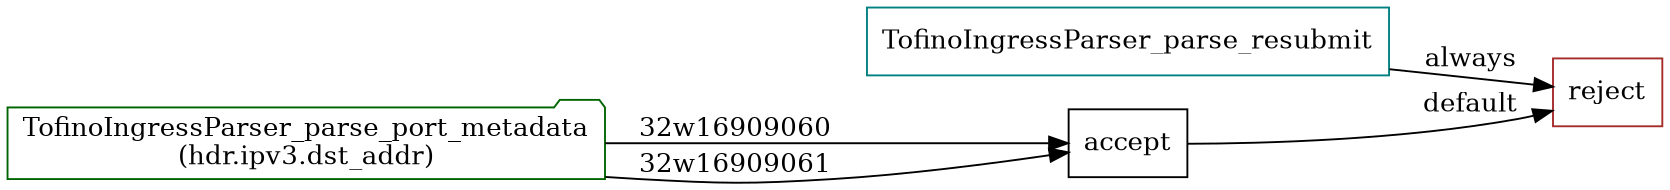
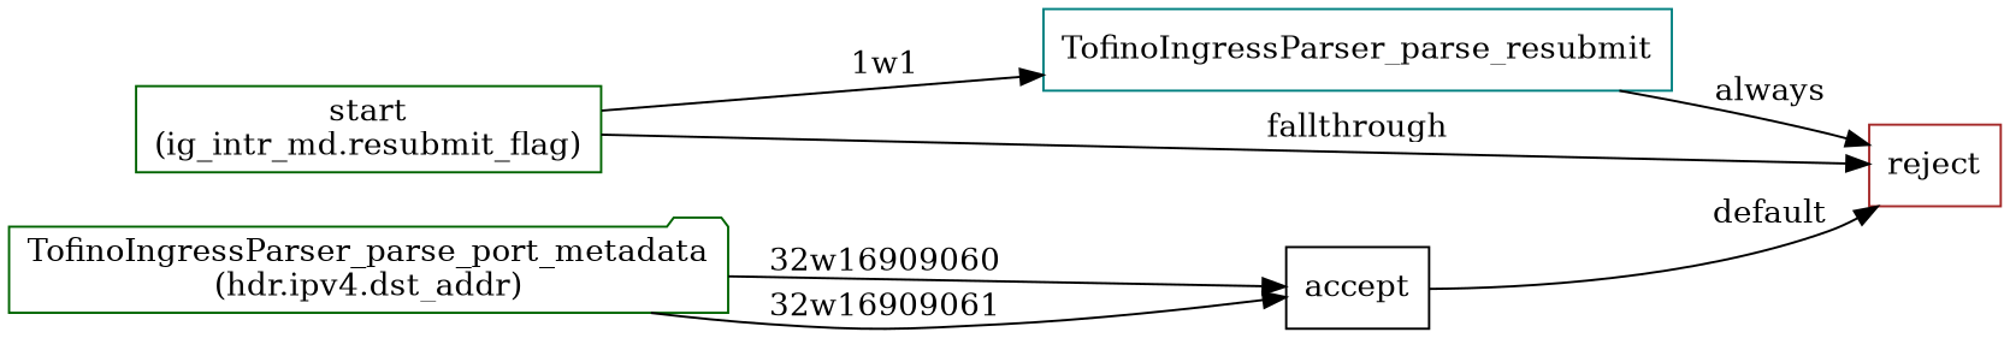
  digraph {
    rankdir=LR
    node [color=darkgreen shape=box]
+   n1 [label="start\n(ig_intr_md.resubmit_flag)"]
    n2 [color=teal label=TofinoIngressParser_parse_resubmit]
    n3 [color=brown label=reject]
-   n4 [label="TofinoIngressParser_parse_port_metadata\n(hdr.ipv3.dst_addr)" shape=folder]
+   n4 [label="TofinoIngressParser_parse_port_metadata\n(hdr.ipv4.dst_addr)" shape=folder]
    n5 [color=black label=accept]
+   n1 -> n2 [label="1w1"]
+   n1 -> n3 [label=fallthrough]
    n2 -> n3 [label=always]
    n4 -> n5 [label="32w16909060"]
    n4 -> n5 [label="32w16909061"]
    n5 -> n3 [label=default]
  }
